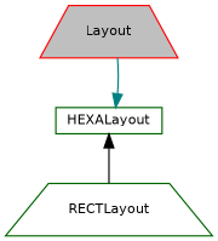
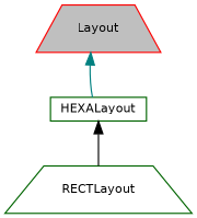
  digraph {
    node [color=darkgreen fillcolor=white fontname=Helvetica fontsize=10 shape=trapezium style=filled]
    edge [dir=back fontname=Helvetica fontsize=10 labelfontname=Helvetica labelfontsize=10 style=solid]
    n1 [color=red fillcolor=grey75 fontcolor=black height=0.2 label=Layout width=0.4]
    n2 [height=0.2 label=HEXALayout shape=box width=0.4]
    n3 [height=0.2 label=RECTLayout width=0.4]
-   n2 -> n1 [color=teal]
+   n1 -> n2 [color=teal]
    n2 -> n3 [color=black]
  }
